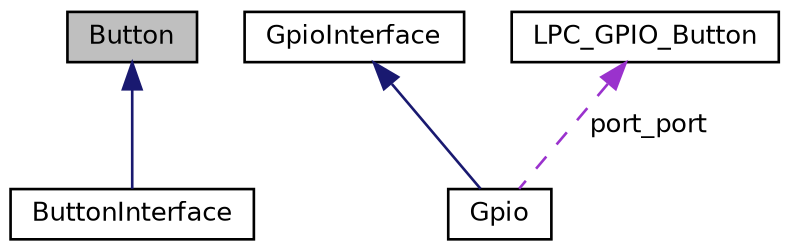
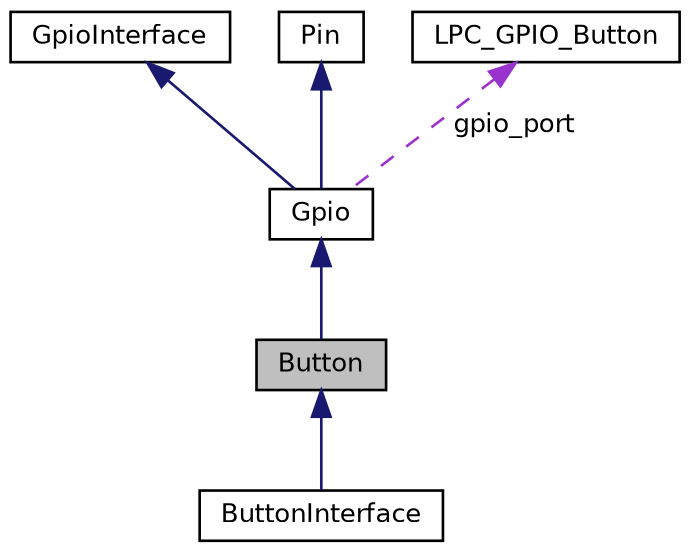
  digraph {
    node [color=black fillcolor=white fontname=Helvetica fontsize=10 shape=record style=filled]
    edge [color=midnightblue dir=back fontname=Helvetica fontsize=10 labelfontname=Helvetica labelfontsize=10 style=solid]
    n1 [fillcolor=grey75 fontcolor=black height=0.2 label=Button width=0.4]
    n2 [height=0.2 label=ButtonInterface width=0.4]
    n3 [height=0.2 label=Gpio width=0.4]
    n4 [height=0.2 label=GpioInterface width=0.4]
+   n5 [height=0.2 label=Pin width=0.4]
    n6 [height=0.2 label=LPC_GPIO_Button width=0.4]
    n1 -> n2
+   n3 -> n1
    n4 -> n3
-   n6 -> n3 [color=darkorchid3 label=" port_port" style=dashed]
+   n5 -> n3
+   n6 -> n3 [color=darkorchid3 label=" gpio_port" style=dashed]
  }
